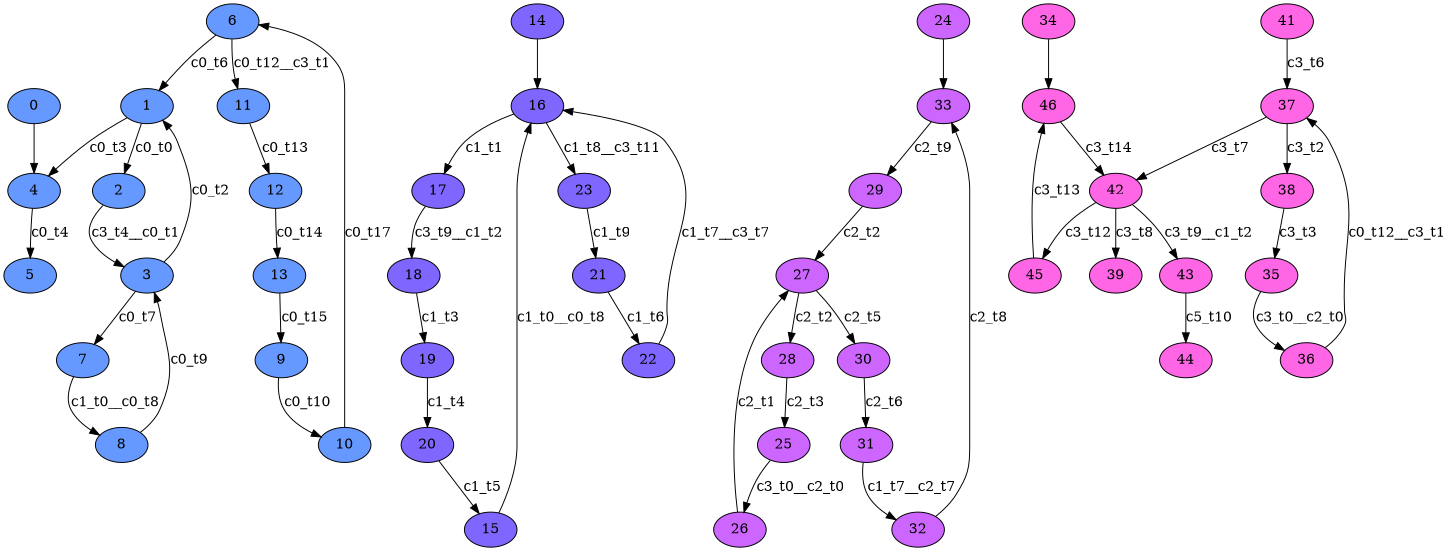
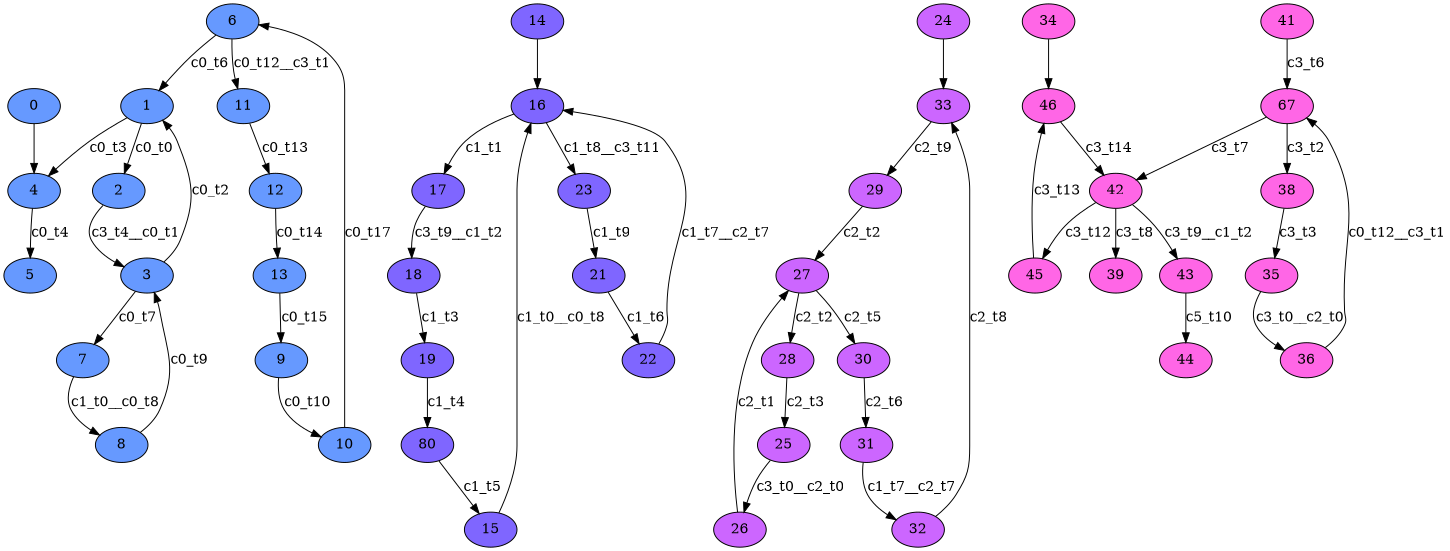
  digraph {
    node [fillcolor="#6699FF" style=filled]
    edge [color=black]
    n1 [label=0]
    n2 [label=4]
    n3 [label=1]
    n4 [label=2]
    n5 [label=3]
    n6 [label=7]
    n7 [label=5]
    n8 [label=6]
    n9 [label=11]
    n10 [label=8]
    n11 [label=9]
    n12 [label=10]
    n13 [label=12]
    n14 [label=13]
    n15 [fillcolor="#7F66FF" label=14]
    n16 [fillcolor="#7F66FF" label=16]
    n17 [fillcolor="#7F66FF" label=15]
    n18 [fillcolor="#7F66FF" label=17]
    n19 [fillcolor="#7F66FF" label=23]
    n20 [fillcolor="#7F66FF" label=18]
    n21 [fillcolor="#7F66FF" label=19]
-   n22 [fillcolor="#7F66FF" label=20]
+   n22 [fillcolor="#7F66FF" label=80]
    n23 [fillcolor="#7F66FF" label=21]
    n24 [fillcolor="#7F66FF" label=22]
    n25 [fillcolor="#CC66FF" label=24]
    n26 [fillcolor="#CC66FF" label=33]
    n27 [fillcolor="#CC66FF" label=25]
    n28 [fillcolor="#CC66FF" label=26]
    n29 [fillcolor="#CC66FF" label=27]
    n30 [fillcolor="#CC66FF" label=28]
    n31 [fillcolor="#CC66FF" label=30]
    n32 [fillcolor="#CC66FF" label=29]
    n33 [fillcolor="#CC66FF" label=31]
    n34 [fillcolor="#CC66FF" label=32]
    n35 [fillcolor="#FF66E6" label=34]
    n36 [fillcolor="#FF66E6" label=46]
    n37 [fillcolor="#FF66E6" label=35]
    n38 [fillcolor="#FF66E6" label=36]
-   n39 [fillcolor="#FF66E6" label=37]
+   n39 [fillcolor="#FF66E6" label=67]
    n40 [fillcolor="#FF66E6" label=38]
    n41 [fillcolor="#FF66E6" label=42]
    n42 [fillcolor="#FF66E6" label=39]
    n43 [fillcolor="#FF66E6" label=41]
    n44 [fillcolor="#FF66E6" label=43]
    n45 [fillcolor="#FF66E6" label=45]
    n46 [fillcolor="#FF66E6" label=44]
    subgraph sub_1 {
      n1
      n2
      n3
      n4
      n5
      n6
      n7
      n8
      n9
      n10
      n11
      n12
      n13
      n14
    }
    subgraph sub_2 {
      n15
      n16
      n17
      n18
      n19
      n20
      n21
      n22
      n23
      n24
    }
    subgraph sub_3 {
      n25
      n26
      n27
      n28
      n29
      n30
      n31
      n32
      n33
      n34
    }
    subgraph sub_4 {
      n35
      n36
      n37
      n38
      n39
      n40
      n41
      n42
      n43
      n44
      n45
      n46
    }
    n1 -> n2
    n2 -> n7 [label=c0_t4]
    n3 -> n2 [label=c0_t3]
    n3 -> n4 [label=c0_t0]
    n4 -> n5 [label=c3_t4__c0_t1]
    n5 -> n3 [label=c0_t2]
    n5 -> n6 [label=c0_t7]
    n6 -> n10 [label=c1_t0__c0_t8]
    n8 -> n3 [label=c0_t6]
    n8 -> n9 [label=c0_t12__c3_t1]
    n9 -> n13 [label=c0_t13]
    n10 -> n5 [label=c0_t9]
    n11 -> n12 [label=c0_t10]
    n12 -> n8 [label=c0_t17]
    n13 -> n14 [label=c0_t14]
    n14 -> n11 [label=c0_t15]
    n15 -> n16
    n16 -> n18 [label=c1_t1]
    n16 -> n19 [label=c1_t8__c3_t11]
    n17 -> n16 [label=c1_t0__c0_t8]
    n18 -> n20 [label=c3_t9__c1_t2]
    n19 -> n23 [label=c1_t9]
    n20 -> n21 [label=c1_t3]
    n21 -> n22 [label=c1_t4]
    n22 -> n17 [label=c1_t5]
    n23 -> n24 [label=c1_t6]
-   n24 -> n16 [label=c1_t7__c3_t7]
+   n24 -> n16 [label=c1_t7__c2_t7]
    n25 -> n26
    n26 -> n32 [label=c2_t9]
    n27 -> n28 [label=c3_t0__c2_t0]
    n28 -> n29 [label=c2_t1]
    n29 -> n30 [label=c2_t2]
    n29 -> n31 [label=c2_t5]
    n30 -> n27 [label=c2_t3]
    n31 -> n33 [label=c2_t6]
    n32 -> n29 [label=c2_t2]
    n33 -> n34 [label=c1_t7__c2_t7]
    n34 -> n26 [label=c2_t8]
    n35 -> n36
    n36 -> n41 [label=c3_t14]
    n37 -> n38 [label=c3_t0__c2_t0]
    n38 -> n39 [label=c0_t12__c3_t1]
    n39 -> n40 [label=c3_t2]
    n39 -> n41 [label=c3_t7]
    n40 -> n37 [label=c3_t3]
    n41 -> n42 [label=c3_t8]
    n41 -> n44 [label=c3_t9__c1_t2]
    n41 -> n45 [label=c3_t12]
    n43 -> n39 [label=c3_t6]
    n44 -> n46 [label=c5_t10]
    n45 -> n36 [label=c3_t13]
  }
